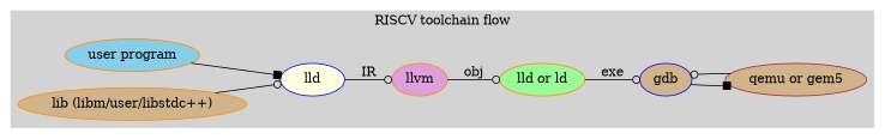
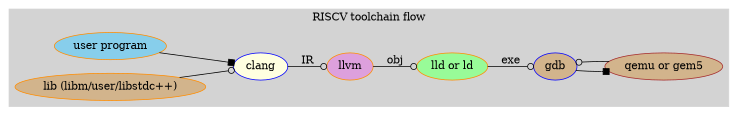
  digraph {
    rankdir=LR
    node [color=darkorange fillcolor=tan style=filled]
    edge [arrowhead=odot]
    n1 [fillcolor=skyblue label="user program"]
-   clang [color=blue fillcolor=lightyellow label=lld]
+   clang [color=blue fillcolor=lightyellow]
    n3 [label="lib (libm/user/libstdc++)"]
    n4 [fillcolor=palegreen label="lld or ld"]
    n5 [color=brown label="qemu or gem5"]
    gdb [color=blue]
    llvm [fillcolor=plum]
    subgraph cluster_1 {
      color=lightgrey
      label="RISCV toolchain flow"
      style=filled
      n1
      clang
      n3
      n4
      n5
      gdb
      llvm
    }
    n1 -> clang [arrowhead=box]
    clang -> llvm [label=IR]
    n3 -> clang
    n4 -> gdb [label=exe]
    n5 -> gdb
    gdb -> n5 [arrowhead=box]
    llvm -> n4 [label=obj]
  }
